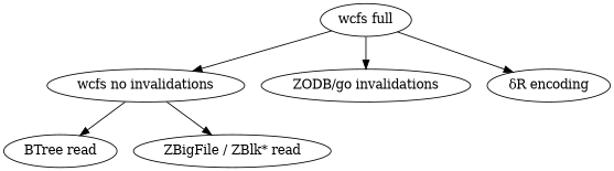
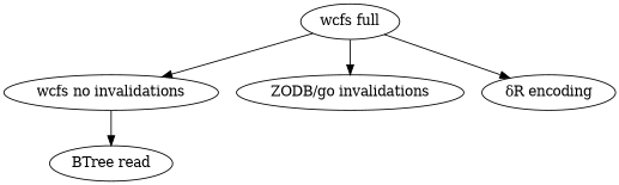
  digraph {
    n1 [label="wcfs full"]
    n2 [label="wcfs no invalidations"]
    n3 [label="ZODB/go invalidations"]
    n4 [label="δR encoding"]
    n5 [label="BTree read"]
-   n6 [label="ZBigFile / ZBlk* read"]
    n1 -> n2
    n1 -> n3
    n1 -> n4
    n2 -> n5
-   n2 -> n6
  }
